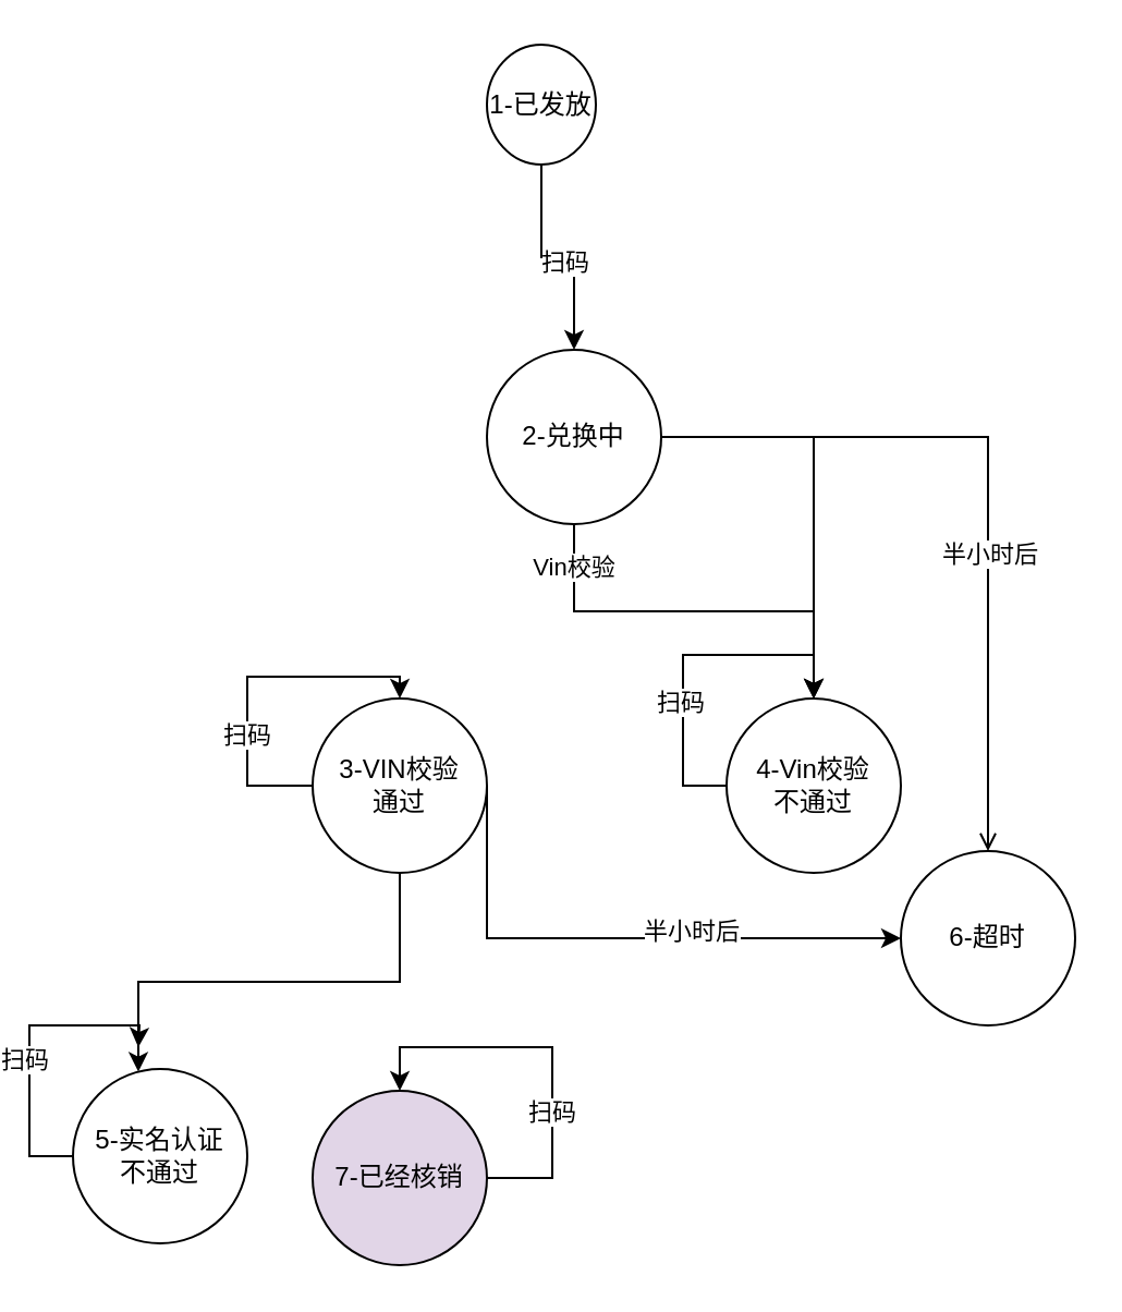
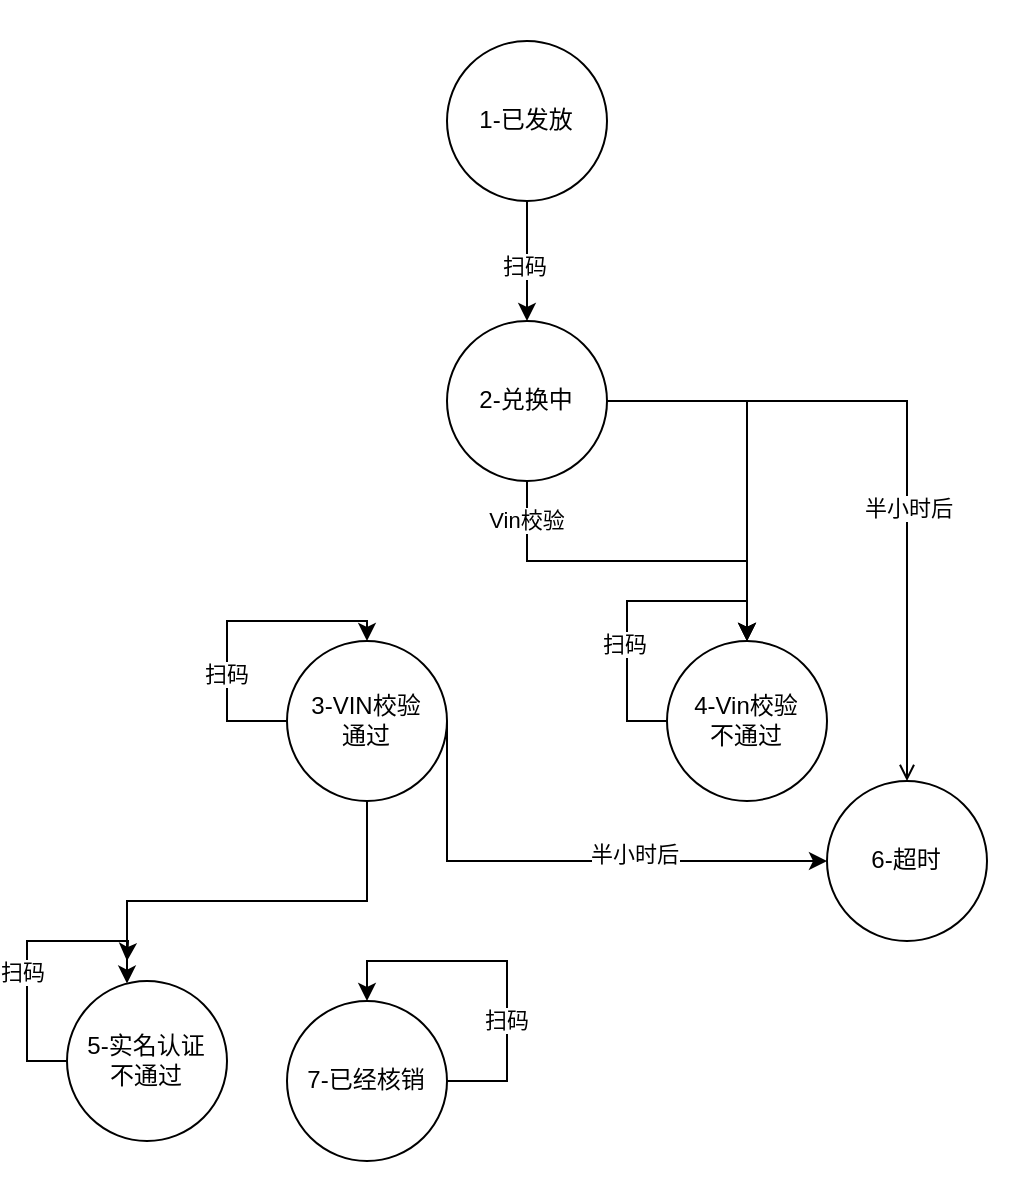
  <mxCell id="0" />
  <mxCell id="1" parent="0" />
  <mxCell id="2" value="Vin校验" style="edgeStyle=orthogonalEdgeStyle;rounded=0;orthogonalLoop=1;jettySize=auto;html=1;entryX=0.5;entryY=0;entryDx=0;entryDy=0;" edge="1" parent="1" target="13"><mxGeometry x="-0.789" relative="1" as="geometry"><mxPoint x="250" y="240" as="sourcePoint" /><Array as="points"><mxPoint x="250" y="280" /><mxPoint x="360" y="280" /></Array><mxPoint as="offset" /></mxGeometry></mxCell>
  <mxCell id="3" style="edgeStyle=orthogonalEdgeStyle;rounded=0;orthogonalLoop=1;jettySize=auto;html=1;" edge="1" parent="1" source="6" target="13"><mxGeometry relative="1" as="geometry" /></mxCell>
  <mxCell id="4" style="edgeStyle=orthogonalEdgeStyle;rounded=0;orthogonalLoop=1;jettySize=auto;html=1;entryX=0.5;entryY=0;entryDx=0;entryDy=0;endArrow=open;" edge="1" parent="1" source="6" target="17"><mxGeometry relative="1" as="geometry" /></mxCell>
  <mxCell id="5" value="半小时后" style="edgeLabel;html=1;align=center;verticalAlign=middle;resizable=0;points=[];" vertex="1" connectable="0" parent="4"><mxGeometry x="0.195" relative="1" as="geometry"><mxPoint as="offset" /></mxGeometry></mxCell>
  <mxCell id="6" value="2-兑换中" style="ellipse;whiteSpace=wrap;html=1;aspect=fixed;" vertex="1" parent="1"><mxGeometry x="210" y="160" width="80" height="80" as="geometry" /></mxCell>
  <mxCell id="7" style="edgeStyle=orthogonalEdgeStyle;rounded=0;orthogonalLoop=1;jettySize=auto;html=1;exitX=0.5;exitY=1;exitDx=0;exitDy=0;" edge="1" parent="1" source="10" target="16"><mxGeometry relative="1" as="geometry"><mxPoint x="130" y="460" as="sourcePoint" /><Array as="points"><mxPoint x="170" y="450" /><mxPoint x="50" y="450" /></Array></mxGeometry></mxCell>
  <mxCell id="8" style="edgeStyle=orthogonalEdgeStyle;rounded=0;orthogonalLoop=1;jettySize=auto;html=1;exitX=1;exitY=0.5;exitDx=0;exitDy=0;entryX=0;entryY=0.5;entryDx=0;entryDy=0;" edge="1" parent="1" source="10" target="17"><mxGeometry relative="1" as="geometry"><Array as="points"><mxPoint x="210" y="430" /></Array></mxGeometry></mxCell>
  <mxCell id="9" value="半小时后" style="edgeLabel;html=1;align=center;verticalAlign=middle;resizable=0;points=[];" vertex="1" connectable="0" parent="8"><mxGeometry x="0.253" y="4" relative="1" as="geometry"><mxPoint as="offset" /></mxGeometry></mxCell>
  <mxCell id="10" value="3-VIN校验&lt;br&gt;通过" style="ellipse;whiteSpace=wrap;html=1;aspect=fixed;" vertex="1" parent="1"><mxGeometry x="130" y="320" width="80" height="80" as="geometry" /></mxCell>
  <mxCell id="11" style="edgeStyle=orthogonalEdgeStyle;rounded=0;orthogonalLoop=1;jettySize=auto;html=1;entryX=0.5;entryY=0;entryDx=0;entryDy=0;exitX=0;exitY=0.5;exitDx=0;exitDy=0;" edge="1" parent="1" source="13" target="13"><mxGeometry relative="1" as="geometry"><mxPoint x="280" y="410" as="targetPoint" /><Array as="points"><mxPoint x="300" y="360" /><mxPoint x="300" y="300" /><mxPoint x="360" y="300" /></Array></mxGeometry></mxCell>
  <mxCell id="12" value="扫码" style="edgeLabel;html=1;align=center;verticalAlign=middle;resizable=0;points=[];" vertex="1" connectable="0" parent="11"><mxGeometry x="-0.263" y="2" relative="1" as="geometry"><mxPoint as="offset" /></mxGeometry></mxCell>
  <mxCell id="13" value="4-Vin校验&lt;br&gt;不通过" style="ellipse;whiteSpace=wrap;html=1;aspect=fixed;" vertex="1" parent="1"><mxGeometry x="320" y="320" width="80" height="80" as="geometry" /></mxCell>
  <mxCell id="14" style="edgeStyle=orthogonalEdgeStyle;rounded=0;orthogonalLoop=1;jettySize=auto;html=1;exitX=0;exitY=0.5;exitDx=0;exitDy=0;" edge="1" parent="1" source="16"><mxGeometry relative="1" as="geometry"><mxPoint x="50" y="480" as="targetPoint" /></mxGeometry></mxCell>
  <mxCell id="15" value="扫码" style="edgeLabel;html=1;align=center;verticalAlign=middle;resizable=0;points=[];" vertex="1" connectable="0" parent="14"><mxGeometry x="-0.071" y="3" relative="1" as="geometry"><mxPoint as="offset" /></mxGeometry></mxCell>
  <mxCell id="16" value="5-实名认证&lt;br&gt;不通过" style="ellipse;whiteSpace=wrap;html=1;aspect=fixed;" vertex="1" parent="1"><mxGeometry x="20" y="490" width="80" height="80" as="geometry" /></mxCell>
  <mxCell id="17" value="6-超时" style="ellipse;whiteSpace=wrap;html=1;aspect=fixed;" vertex="1" parent="1"><mxGeometry x="400" y="390" width="80" height="80" as="geometry" /></mxCell>
- <mxCell id="18" value="7-已经核销" style="ellipse;whiteSpace=wrap;html=1;aspect=fixed;fillColor=#e1d5e7;" vertex="1" parent="1"><mxGeometry x="130" y="500" width="80" height="80" as="geometry" /></mxCell>
+ <mxCell id="18" value="7-已经核销" style="ellipse;whiteSpace=wrap;html=1;aspect=fixed;" vertex="1" parent="1"><mxGeometry x="130" y="500" width="80" height="80" as="geometry" /></mxCell>
  <mxCell id="19" style="edgeStyle=orthogonalEdgeStyle;rounded=0;orthogonalLoop=1;jettySize=auto;html=1;entryX=0.5;entryY=0;entryDx=0;entryDy=0;" edge="1" parent="1" source="21" target="6"><mxGeometry relative="1" as="geometry" /></mxCell>
  <mxCell id="20" value="扫码" style="edgeLabel;html=1;align=center;verticalAlign=middle;resizable=0;points=[];" vertex="1" connectable="0" parent="19"><mxGeometry x="0.067" y="-2" relative="1" as="geometry"><mxPoint as="offset" /></mxGeometry></mxCell>
- <mxCell id="21" value="1-已发放" style="ellipse;whiteSpace=wrap;html=1;aspect=fixed;" vertex="1" parent="1"><mxGeometry x="210" y="20" width="50" height="55" as="geometry" /></mxCell>
+ <mxCell id="21" value="1-已发放" style="ellipse;whiteSpace=wrap;html=1;aspect=fixed;" vertex="1" parent="1"><mxGeometry x="210" y="20" width="80" height="80" as="geometry" /></mxCell>
  <mxCell id="22" value="扫码" style="edgeStyle=orthogonalEdgeStyle;rounded=0;orthogonalLoop=1;jettySize=auto;html=1;entryX=0.5;entryY=0;entryDx=0;entryDy=0;exitX=0;exitY=0.5;exitDx=0;exitDy=0;" edge="1" parent="1" source="10" target="10"><mxGeometry x="-0.333" relative="1" as="geometry"><Array as="points"><mxPoint x="100" y="360" /><mxPoint x="100" y="310" /><mxPoint x="170" y="310" /></Array><mxPoint as="offset" /></mxGeometry></mxCell>
  <mxCell id="23" value="扫码" style="edgeStyle=orthogonalEdgeStyle;rounded=0;orthogonalLoop=1;jettySize=auto;html=1;entryX=0.5;entryY=0;entryDx=0;entryDy=0;" edge="1" parent="1" source="18" target="18"><mxGeometry x="-0.333" relative="1" as="geometry"><Array as="points"><mxPoint x="240" y="540" /><mxPoint x="240" y="480" /><mxPoint x="170" y="480" /></Array><mxPoint as="offset" /></mxGeometry></mxCell>
